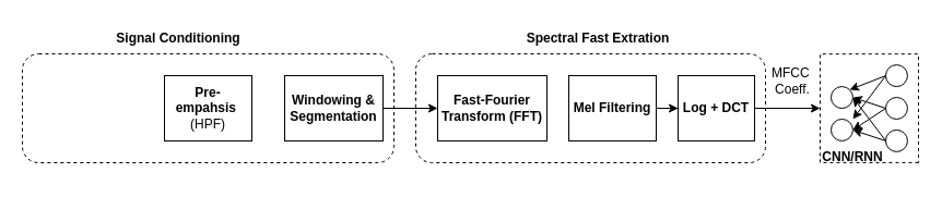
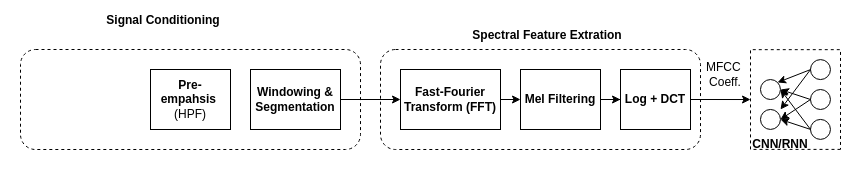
  <mxCell id="0" />
  <mxCell id="1" parent="0" />
  <mxCell id="2" value="" style="rounded=1;whiteSpace=wrap;html=1;dashed=1;" vertex="1" parent="1"><mxGeometry x="380" y="49" width="320" height="100" as="geometry" /></mxCell>
  <mxCell id="3" value="" style="rounded=1;whiteSpace=wrap;html=1;dashed=1;" parent="1" vertex="1"><mxGeometry x="20" y="49" width="340" height="100" as="geometry" /></mxCell>
  <mxCell id="4" style="edgeStyle=orthogonalEdgeStyle;rounded=0;orthogonalLoop=1;jettySize=auto;html=1;exitX=1;exitY=0.5;exitDx=0;exitDy=0;entryX=0;entryY=0.5;entryDx=0;entryDy=0;" parent="1" source="5" target="7" edge="1"><mxGeometry relative="1" as="geometry" /></mxCell>
- <mxCell id="5" value="&lt;span style=&quot;background-color: initial;&quot;&gt;&lt;b&gt;Windowing &amp;amp; Segmentation&lt;/b&gt;&lt;/span&gt;" style="rounded=0;whiteSpace=wrap;html=1;" parent="1" vertex="1"><mxGeometry x="260" y="69" width="90" height="60" as="geometry" /></mxCell>
+ <mxCell id="5" value="&lt;span style=&quot;background-color: initial;&quot;&gt;&lt;b&gt;Windowing &amp;amp; Segmentation&lt;/b&gt;&lt;/span&gt;" style="rounded=0;whiteSpace=wrap;html=1;" parent="1" vertex="1"><mxGeometry x="250" y="69" width="90" height="60" as="geometry" /></mxCell>
+ <mxCell id="6" style="edgeStyle=orthogonalEdgeStyle;rounded=0;orthogonalLoop=1;jettySize=auto;html=1;exitX=1;exitY=0.5;exitDx=0;exitDy=0;entryX=0;entryY=0.5;entryDx=0;entryDy=0;" parent="1" source="7" target="9" edge="1"><mxGeometry relative="1" as="geometry" /></mxCell>
  <mxCell id="7" value="&lt;b&gt;Fast-Fourier Transform (FFT)&lt;/b&gt;" style="rounded=0;whiteSpace=wrap;html=1;" parent="1" vertex="1"><mxGeometry x="400" y="69" width="100" height="60" as="geometry" /></mxCell>
  <mxCell id="8" style="edgeStyle=orthogonalEdgeStyle;rounded=0;orthogonalLoop=1;jettySize=auto;html=1;exitX=1;exitY=0.5;exitDx=0;exitDy=0;" parent="1" source="9" target="11" edge="1"><mxGeometry relative="1" as="geometry" /></mxCell>
  <mxCell id="9" value="&lt;b&gt;Mel Filtering&lt;/b&gt;" style="rounded=0;whiteSpace=wrap;html=1;" parent="1" vertex="1"><mxGeometry x="520" y="69" width="80" height="60" as="geometry" /></mxCell>
  <mxCell id="10" style="edgeStyle=orthogonalEdgeStyle;rounded=0;orthogonalLoop=1;jettySize=auto;html=1;exitX=1;exitY=0.5;exitDx=0;exitDy=0;entryX=1;entryY=0.5;entryDx=0;entryDy=0;" edge="1" parent="1" source="11" target="17"><mxGeometry relative="1" as="geometry" /></mxCell>
  <mxCell id="11" value="&lt;b&gt;Log + DCT&lt;/b&gt;" style="rounded=0;whiteSpace=wrap;html=1;" parent="1" vertex="1"><mxGeometry x="620" y="69" width="70" height="60" as="geometry" /></mxCell>
- <mxCell id="12" value="&lt;b&gt;Signal Conditioning&lt;/b&gt;" style="text;strokeColor=none;align=center;fillColor=none;html=1;verticalAlign=middle;whiteSpace=wrap;rounded=0;" parent="1" vertex="1"><mxGeometry x="96" y="20.29" width="134" height="28.71" as="geometry" /></mxCell>
+ <mxCell id="12" value="&lt;b&gt;Signal Conditioning&lt;/b&gt;" style="text;strokeColor=none;align=center;fillColor=none;html=1;verticalAlign=middle;whiteSpace=wrap;rounded=0;" parent="1" vertex="1"><mxGeometry x="96" y="5.29" width="134" height="28.71" as="geometry" /></mxCell>
  <mxCell id="13" value="&lt;b&gt;Pre-empahsis&amp;nbsp;&lt;br&gt;&lt;/b&gt;&lt;div&gt;(HPF)&lt;/div&gt;" style="rounded=0;whiteSpace=wrap;html=1;" parent="1" vertex="1"><mxGeometry x="150" y="69" width="80" height="60" as="geometry" /></mxCell>
  <mxCell id="14" value="MFCC&amp;nbsp;&lt;div&gt;Coeff.&lt;/div&gt;" style="text;strokeColor=none;align=center;fillColor=none;html=1;verticalAlign=middle;whiteSpace=wrap;rounded=0;" parent="1" vertex="1"><mxGeometry x="690" y="59" width="70" height="30" as="geometry" /></mxCell>
- <mxCell id="15" value="&lt;b&gt;Spectral Fast Extration&lt;/b&gt;" style="text;strokeColor=none;align=center;fillColor=none;html=1;verticalAlign=middle;whiteSpace=wrap;rounded=0;" vertex="1" parent="1"><mxGeometry x="450" y="20.29" width="194" height="28.71" as="geometry" /></mxCell>
+ <mxCell id="15" value="&lt;b&gt;Spectral Feature Extration&lt;/b&gt;" style="text;strokeColor=none;align=center;fillColor=none;html=1;verticalAlign=middle;whiteSpace=wrap;rounded=0;" vertex="1" parent="1"><mxGeometry x="450" y="20.29" width="194" height="28.71" as="geometry" /></mxCell>
  <mxCell id="16" value="" style="group" vertex="1" connectable="0" parent="1"><mxGeometry x="750" y="49.163" width="90" height="109.677" as="geometry" /></mxCell>
  <mxCell id="17" value="" style="rounded=0;whiteSpace=wrap;html=1;rotation=-180;dashed=1;" vertex="1" parent="16"><mxGeometry y="5.684e-14" width="90" height="99.734" as="geometry" /></mxCell>
  <mxCell id="18" value="" style="ellipse;whiteSpace=wrap;html=1;aspect=fixed;rotation=-180;" vertex="1" parent="16"><mxGeometry x="60" y="69.786" width="19.947" height="19.947" as="geometry" /></mxCell>
  <mxCell id="19" value="" style="ellipse;whiteSpace=wrap;html=1;aspect=fixed;rotation=-180;" vertex="1" parent="16"><mxGeometry x="60" y="39.866" width="19.947" height="19.947" as="geometry" /></mxCell>
  <mxCell id="20" value="" style="ellipse;whiteSpace=wrap;html=1;aspect=fixed;rotation=-180;" vertex="1" parent="16"><mxGeometry x="60" y="9.946" width="19.947" height="19.947" as="geometry" /></mxCell>
  <mxCell id="21" value="" style="ellipse;whiteSpace=wrap;html=1;aspect=fixed;rotation=-180;" vertex="1" parent="16"><mxGeometry x="10" y="59.813" width="19.947" height="19.947" as="geometry" /></mxCell>
  <mxCell id="22" value="" style="ellipse;whiteSpace=wrap;html=1;aspect=fixed;rotation=-180;" vertex="1" parent="16"><mxGeometry x="10" y="29.893" width="19.947" height="19.947" as="geometry" /></mxCell>
  <mxCell id="23" value="" style="endArrow=classic;html=1;rounded=0;exitX=1;exitY=0.5;exitDx=0;exitDy=0;entryX=0;entryY=0.5;entryDx=0;entryDy=0;" edge="1" parent="16" source="18" target="21"><mxGeometry width="50" height="50" relative="1" as="geometry"><mxPoint x="50" y="159.547" as="sourcePoint" /><mxPoint y="209.414" as="targetPoint" /></mxGeometry></mxCell>
  <mxCell id="24" value="" style="endArrow=classic;html=1;rounded=0;exitX=1;exitY=0.5;exitDx=0;exitDy=0;entryX=0;entryY=0.5;entryDx=0;entryDy=0;" edge="1" parent="16" source="18" target="22"><mxGeometry width="50" height="50" relative="1" as="geometry"><mxPoint x="50" y="159.547" as="sourcePoint" /><mxPoint y="209.414" as="targetPoint" /></mxGeometry></mxCell>
  <mxCell id="25" value="" style="endArrow=classic;html=1;rounded=0;exitX=1;exitY=0.5;exitDx=0;exitDy=0;entryX=0;entryY=0.5;entryDx=0;entryDy=0;" edge="1" parent="16" source="19" target="21"><mxGeometry width="50" height="50" relative="1" as="geometry"><mxPoint x="50" y="159.547" as="sourcePoint" /><mxPoint y="209.414" as="targetPoint" /></mxGeometry></mxCell>
  <mxCell id="26" value="" style="endArrow=classic;html=1;rounded=0;exitX=1;exitY=0.5;exitDx=0;exitDy=0;entryX=0;entryY=0.5;entryDx=0;entryDy=0;" edge="1" parent="16" source="19" target="22"><mxGeometry width="50" height="50" relative="1" as="geometry"><mxPoint x="50" y="159.547" as="sourcePoint" /><mxPoint y="209.414" as="targetPoint" /></mxGeometry></mxCell>
  <mxCell id="27" value="" style="endArrow=classic;html=1;rounded=0;exitX=1;exitY=0.5;exitDx=0;exitDy=0;" edge="1" parent="16" source="20"><mxGeometry width="50" height="50" relative="1" as="geometry"><mxPoint x="50" y="159.547" as="sourcePoint" /><mxPoint x="30" y="59.813" as="targetPoint" /></mxGeometry></mxCell>
  <mxCell id="28" value="" style="endArrow=classic;html=1;rounded=0;exitX=1;exitY=0.5;exitDx=0;exitDy=0;entryX=0;entryY=1;entryDx=0;entryDy=0;" edge="1" parent="16" source="20" target="22"><mxGeometry width="50" height="50" relative="1" as="geometry"><mxPoint x="50" y="159.547" as="sourcePoint" /><mxPoint y="209.414" as="targetPoint" /></mxGeometry></mxCell>
  <mxCell id="29" value="&lt;b&gt;CNN/RNN&lt;/b&gt;" style="text;strokeColor=none;align=center;fillColor=none;html=1;verticalAlign=middle;whiteSpace=wrap;rounded=0;" vertex="1" parent="16"><mxGeometry y="79.756" width="60" height="29.92" as="geometry" /></mxCell>
